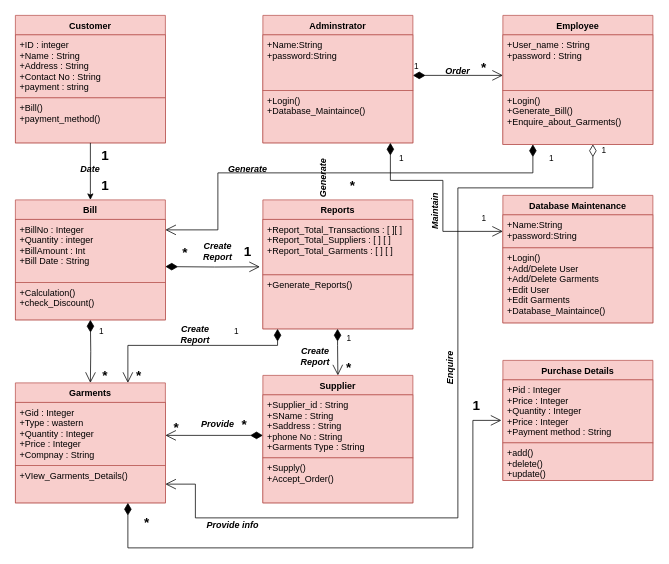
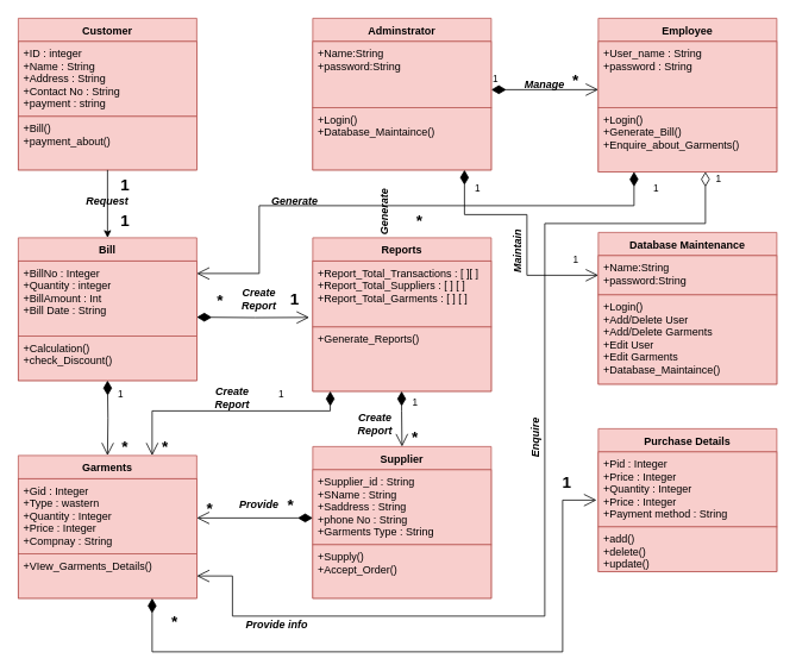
  <mxCell id="0" />
  <mxCell id="1" parent="0" />
  <mxCell id="2" value="Customer" style="swimlane;fontStyle=1;align=center;verticalAlign=top;childLayout=stackLayout;horizontal=1;startSize=26;horizontalStack=0;resizeParent=1;resizeParentMax=0;resizeLast=0;collapsible=1;marginBottom=0;fillColor=#f8cecc;strokeColor=#b85450;" parent="1" vertex="1"><mxGeometry x="20" y="20" width="200" height="170" as="geometry" /></mxCell>
  <mxCell id="3" value="+ID : integer&#10;+Name : String&#10;+Address : String&#10;+Contact No : String&#10;+payment : string&#10;" style="text;strokeColor=#b85450;fillColor=#f8cecc;align=left;verticalAlign=top;spacingLeft=4;spacingRight=4;overflow=hidden;rotatable=0;points=[[0,0.5],[1,0.5]];portConstraint=eastwest;horizontal=1;" parent="2" vertex="1"><mxGeometry y="26" width="200" height="84" as="geometry" /></mxCell>
- <mxCell id="4" value="+Bill()&#10;+payment_method()" style="text;strokeColor=#b85450;fillColor=#f8cecc;align=left;verticalAlign=top;spacingLeft=4;spacingRight=4;overflow=hidden;rotatable=0;points=[[0,0.5],[1,0.5]];portConstraint=eastwest;" parent="2" vertex="1"><mxGeometry y="110" width="200" height="60" as="geometry" /></mxCell>
+ <mxCell id="4" value="+Bill()&#10;+payment_about()" style="text;strokeColor=#b85450;fillColor=#f8cecc;align=left;verticalAlign=top;spacingLeft=4;spacingRight=4;overflow=hidden;rotatable=0;points=[[0,0.5],[1,0.5]];portConstraint=eastwest;" parent="2" vertex="1"><mxGeometry y="110" width="200" height="60" as="geometry" /></mxCell>
  <mxCell id="5" value="" style="endArrow=classic;html=1;rounded=0;entryX=0.5;entryY=0;entryDx=0;entryDy=0;" parent="2" target="16" edge="1"><mxGeometry width="50" height="50" relative="1" as="geometry"><mxPoint x="100" y="170" as="sourcePoint" /><mxPoint x="-30" y="170" as="targetPoint" /></mxGeometry></mxCell>
  <mxCell id="6" value="Employee" style="swimlane;fontStyle=1;align=center;verticalAlign=top;childLayout=stackLayout;horizontal=1;startSize=26;horizontalStack=0;resizeParent=1;resizeParentMax=0;resizeLast=0;collapsible=1;marginBottom=0;fillColor=#f8cecc;strokeColor=#b85450;" parent="1" vertex="1"><mxGeometry x="670" y="20" width="200" height="172" as="geometry" /></mxCell>
  <mxCell id="7" value="+User_name : String&#10;+password : String" style="text;strokeColor=#b85450;fillColor=#f8cecc;align=left;verticalAlign=top;spacingLeft=4;spacingRight=4;overflow=hidden;rotatable=0;points=[[0,0.5],[1,0.5]];portConstraint=eastwest;" parent="6" vertex="1"><mxGeometry y="26" width="200" height="74" as="geometry" /></mxCell>
  <mxCell id="8" value="1" style="endArrow=open;html=1;endSize=12;startArrow=diamondThin;startSize=14;startFill=1;edgeStyle=orthogonalEdgeStyle;align=left;verticalAlign=bottom;rounded=0;" parent="6" edge="1"><mxGeometry x="-1" y="3" relative="1" as="geometry"><mxPoint x="-120" y="80" as="sourcePoint" /><mxPoint y="80" as="targetPoint" /></mxGeometry></mxCell>
  <mxCell id="9" value="+Login()&#10;+Generate_Bill()&#10;+Enquire_about_Garments()" style="text;strokeColor=#b85450;fillColor=#f8cecc;align=left;verticalAlign=top;spacingLeft=4;spacingRight=4;overflow=hidden;rotatable=0;points=[[0,0.5],[1,0.5]];portConstraint=eastwest;" parent="6" vertex="1"><mxGeometry y="100" width="200" height="72" as="geometry" /></mxCell>
  <mxCell id="10" value="Adminstrator" style="swimlane;fontStyle=1;align=center;verticalAlign=top;childLayout=stackLayout;horizontal=1;startSize=26;horizontalStack=0;resizeParent=1;resizeParentMax=0;resizeLast=0;collapsible=1;marginBottom=0;fillColor=#f8cecc;strokeColor=#b85450;" parent="1" vertex="1"><mxGeometry x="350" y="20" width="200" height="170" as="geometry" /></mxCell>
  <mxCell id="11" value="+Name:String&#10;+password:String" style="text;strokeColor=#b85450;fillColor=#f8cecc;align=left;verticalAlign=top;spacingLeft=4;spacingRight=4;overflow=hidden;rotatable=0;points=[[0,0.5],[1,0.5]];portConstraint=eastwest;" parent="10" vertex="1"><mxGeometry y="26" width="200" height="74" as="geometry" /></mxCell>
  <mxCell id="12" value="+Login()&#10;+Database_Maintaince()" style="text;strokeColor=#b85450;fillColor=#f8cecc;align=left;verticalAlign=top;spacingLeft=4;spacingRight=4;overflow=hidden;rotatable=0;points=[[0,0.5],[1,0.5]];portConstraint=eastwest;" parent="10" vertex="1"><mxGeometry y="100" width="200" height="70" as="geometry" /></mxCell>
  <mxCell id="13" value="Supplier" style="swimlane;fontStyle=1;align=center;verticalAlign=top;childLayout=stackLayout;horizontal=1;startSize=26;horizontalStack=0;resizeParent=1;resizeParentMax=0;resizeLast=0;collapsible=1;marginBottom=0;fillColor=#f8cecc;strokeColor=#b85450;" parent="1" vertex="1"><mxGeometry x="350" y="500" width="200" height="170" as="geometry" /></mxCell>
  <mxCell id="14" value="+Supplier_id : String&#10;+SName : String&#10;+Saddress : String&#10;+phone No : String&#10;+Garments Type : String" style="text;strokeColor=#b85450;fillColor=#f8cecc;align=left;verticalAlign=top;spacingLeft=4;spacingRight=4;overflow=hidden;rotatable=0;points=[[0,0.5],[1,0.5]];portConstraint=eastwest;" parent="13" vertex="1"><mxGeometry y="26" width="200" height="84" as="geometry" /></mxCell>
  <mxCell id="15" value="+Supply()&#10;+Accept_Order()" style="text;strokeColor=#b85450;fillColor=#f8cecc;align=left;verticalAlign=top;spacingLeft=4;spacingRight=4;overflow=hidden;rotatable=0;points=[[0,0.5],[1,0.5]];portConstraint=eastwest;" parent="13" vertex="1"><mxGeometry y="110" width="200" height="60" as="geometry" /></mxCell>
  <mxCell id="16" value="Bill" style="swimlane;fontStyle=1;align=center;verticalAlign=top;childLayout=stackLayout;horizontal=1;startSize=26;horizontalStack=0;resizeParent=1;resizeParentMax=0;resizeLast=0;collapsible=1;marginBottom=0;fillColor=#f8cecc;strokeColor=#b85450;" parent="1" vertex="1"><mxGeometry x="20" y="266" width="200" height="160" as="geometry" /></mxCell>
  <mxCell id="17" value="+BillNo : Integer&#10;+Quantity : integer&#10;+BillAmount : Int&#10;+Bill Date : String" style="text;strokeColor=#b85450;fillColor=#f8cecc;align=left;verticalAlign=top;spacingLeft=4;spacingRight=4;overflow=hidden;rotatable=0;points=[[0,0.5],[1,0.5]];portConstraint=eastwest;horizontal=1;" parent="16" vertex="1"><mxGeometry y="26" width="200" height="84" as="geometry" /></mxCell>
  <mxCell id="18" value="+Calculation()&#10;+check_Discount()" style="text;strokeColor=#b85450;fillColor=#f8cecc;align=left;verticalAlign=top;spacingLeft=4;spacingRight=4;overflow=hidden;rotatable=0;points=[[0,0.5],[1,0.5]];portConstraint=eastwest;" parent="16" vertex="1"><mxGeometry y="110" width="200" height="50" as="geometry" /></mxCell>
  <mxCell id="19" value="1" style="endArrow=open;html=1;endSize=12;startArrow=diamondThin;startSize=14;startFill=1;edgeStyle=orthogonalEdgeStyle;align=left;verticalAlign=bottom;rounded=0;entryX=0.5;entryY=0;entryDx=0;entryDy=0;" parent="16" target="23" edge="1"><mxGeometry x="-0.429" y="10" relative="1" as="geometry"><mxPoint x="100" y="160" as="sourcePoint" /><mxPoint x="220" y="160" as="targetPoint" /><mxPoint as="offset" /></mxGeometry></mxCell>
  <mxCell id="20" value="Reports" style="swimlane;fontStyle=1;align=center;verticalAlign=top;childLayout=stackLayout;horizontal=1;startSize=26;horizontalStack=0;resizeParent=1;resizeParentMax=0;resizeLast=0;collapsible=1;marginBottom=0;fillColor=#f8cecc;strokeColor=#b85450;" parent="1" vertex="1"><mxGeometry x="350" y="266" width="200" height="172" as="geometry" /></mxCell>
  <mxCell id="21" value="+Report_Total_Transactions : [ ][ ] &#10;+Report_Total_Suppliers : [ ] [ ]&#10;+Report_Total_Garments : [ ] [ ] " style="text;strokeColor=#b85450;fillColor=#f8cecc;align=left;verticalAlign=top;spacingLeft=4;spacingRight=4;overflow=hidden;rotatable=0;points=[[0,0.5],[1,0.5]];portConstraint=eastwest;" parent="20" vertex="1"><mxGeometry y="26" width="200" height="74" as="geometry" /></mxCell>
  <mxCell id="22" value="+Generate_Reports()&#10;" style="text;strokeColor=#b85450;fillColor=#f8cecc;align=left;verticalAlign=top;spacingLeft=4;spacingRight=4;overflow=hidden;rotatable=0;points=[[0,0.5],[1,0.5]];portConstraint=eastwest;" parent="20" vertex="1"><mxGeometry y="100" width="200" height="72" as="geometry" /></mxCell>
  <mxCell id="23" value="Garments" style="swimlane;fontStyle=1;align=center;verticalAlign=top;childLayout=stackLayout;horizontal=1;startSize=26;horizontalStack=0;resizeParent=1;resizeParentMax=0;resizeLast=0;collapsible=1;marginBottom=0;fillColor=#f8cecc;strokeColor=#b85450;" parent="1" vertex="1"><mxGeometry x="20" y="510" width="200" height="160" as="geometry" /></mxCell>
  <mxCell id="24" value="+Gid : Integer&#10;+Type : wastern &#10;+Quantity : Integer&#10;+Price : Integer&#10;+Compnay : String" style="text;strokeColor=#b85450;fillColor=#f8cecc;align=left;verticalAlign=top;spacingLeft=4;spacingRight=4;overflow=hidden;rotatable=0;points=[[0,0.5],[1,0.5]];portConstraint=eastwest;horizontal=1;" parent="23" vertex="1"><mxGeometry y="26" width="200" height="84" as="geometry" /></mxCell>
  <mxCell id="25" value="+VIew_Garments_Details()" style="text;strokeColor=#b85450;fillColor=#f8cecc;align=left;verticalAlign=top;spacingLeft=4;spacingRight=4;overflow=hidden;rotatable=0;points=[[0,0.5],[1,0.5]];portConstraint=eastwest;" parent="23" vertex="1"><mxGeometry y="110" width="200" height="50" as="geometry" /></mxCell>
  <mxCell id="26" value="Purchase Details" style="swimlane;fontStyle=1;align=center;verticalAlign=top;childLayout=stackLayout;horizontal=1;startSize=26;horizontalStack=0;resizeParent=1;resizeParentMax=0;resizeLast=0;collapsible=1;marginBottom=0;fillColor=#f8cecc;strokeColor=#b85450;" parent="1" vertex="1"><mxGeometry x="670" y="480" width="200" height="160" as="geometry" /></mxCell>
  <mxCell id="27" value="+Pid : Integer&#10;+Price : Integer&#10;+Quantity : Integer &#10;+Price : Integer&#10;+Payment method : String" style="text;strokeColor=#b85450;fillColor=#f8cecc;align=left;verticalAlign=top;spacingLeft=4;spacingRight=4;overflow=hidden;rotatable=0;points=[[0,0.5],[1,0.5]];portConstraint=eastwest;horizontal=1;" parent="26" vertex="1"><mxGeometry y="26" width="200" height="84" as="geometry" /></mxCell>
  <mxCell id="28" value="+add()&#10;+delete()&#10;+update()" style="text;strokeColor=#b85450;fillColor=#f8cecc;align=left;verticalAlign=top;spacingLeft=4;spacingRight=4;overflow=hidden;rotatable=0;points=[[0,0.5],[1,0.5]];portConstraint=eastwest;" parent="26" vertex="1"><mxGeometry y="110" width="200" height="50" as="geometry" /></mxCell>
  <mxCell id="29" value="Database Maintenance" style="swimlane;fontStyle=1;align=center;verticalAlign=top;childLayout=stackLayout;horizontal=1;startSize=26;horizontalStack=0;resizeParent=1;resizeParentMax=0;resizeLast=0;collapsible=1;marginBottom=0;fillColor=#f8cecc;strokeColor=#b85450;" parent="1" vertex="1"><mxGeometry x="670" y="260" width="200" height="170" as="geometry" /></mxCell>
  <mxCell id="30" value="+Name:String&#10;+password:String" style="text;strokeColor=#b85450;fillColor=#f8cecc;align=left;verticalAlign=top;spacingLeft=4;spacingRight=4;overflow=hidden;rotatable=0;points=[[0,0.5],[1,0.5]];portConstraint=eastwest;" parent="29" vertex="1"><mxGeometry y="26" width="200" height="44" as="geometry" /></mxCell>
  <mxCell id="31" value="+Login()&#10;+Add/Delete User&#10;+Add/Delete Garments&#10;+Edit User&#10;+Edit Garments&#10;+Database_Maintaince()" style="text;strokeColor=#b85450;fillColor=#f8cecc;align=left;verticalAlign=top;spacingLeft=4;spacingRight=4;overflow=hidden;rotatable=0;points=[[0,0.5],[1,0.5]];portConstraint=eastwest;" parent="29" vertex="1"><mxGeometry y="70" width="200" height="100" as="geometry" /></mxCell>
  <mxCell id="32" value="&lt;font style=&quot;font-size: 18px;&quot;&gt;&lt;b&gt;*&lt;/b&gt;&lt;/font&gt;" style="text;html=1;strokeColor=none;fillColor=none;align=center;verticalAlign=middle;whiteSpace=wrap;rounded=0;" parent="1" vertex="1"><mxGeometry x="610" y="70" width="70" height="40" as="geometry" /></mxCell>
  <mxCell id="33" value="&lt;font style=&quot;font-size: 18px;&quot;&gt;&lt;b&gt;*&lt;/b&gt;&lt;/font&gt;" style="text;html=1;strokeColor=none;fillColor=none;align=center;verticalAlign=middle;whiteSpace=wrap;rounded=0;" parent="1" vertex="1"><mxGeometry x="460" y="232" width="20" height="30" as="geometry" /></mxCell>
  <mxCell id="34" value="1" style="endArrow=open;html=1;endSize=12;startArrow=diamondThin;startSize=14;startFill=1;edgeStyle=orthogonalEdgeStyle;align=left;verticalAlign=bottom;rounded=0;entryX=0;entryY=0.5;entryDx=0;entryDy=0;" parent="1" target="30" edge="1"><mxGeometry x="-0.776" y="10" relative="1" as="geometry"><mxPoint x="520" y="190" as="sourcePoint" /><mxPoint x="640" y="190" as="targetPoint" /><Array as="points"><mxPoint x="520" y="240" /><mxPoint x="590" y="240" /><mxPoint x="590" y="308" /></Array><mxPoint as="offset" /></mxGeometry></mxCell>
  <mxCell id="35" value="&lt;font style=&quot;font-size: 18px;&quot;&gt;&lt;b&gt;1&lt;/b&gt;&lt;/font&gt;" style="text;html=1;strokeColor=none;fillColor=none;align=center;verticalAlign=middle;whiteSpace=wrap;rounded=0;" parent="1" vertex="1"><mxGeometry x="130" y="192" width="20" height="30" as="geometry" /></mxCell>
  <mxCell id="36" value="&lt;font style=&quot;font-size: 18px;&quot;&gt;&lt;b&gt;1&lt;/b&gt;&lt;/font&gt;" style="text;html=1;strokeColor=none;fillColor=none;align=center;verticalAlign=middle;whiteSpace=wrap;rounded=0;" parent="1" vertex="1"><mxGeometry x="130" y="232" width="20" height="30" as="geometry" /></mxCell>
  <mxCell id="37" value="&lt;font style=&quot;font-size: 18px;&quot;&gt;&lt;b&gt;*&lt;/b&gt;&lt;/font&gt;" style="text;html=1;strokeColor=none;fillColor=none;align=center;verticalAlign=middle;whiteSpace=wrap;rounded=0;" parent="1" vertex="1"><mxGeometry x="105" y="480" width="70" height="40" as="geometry" /></mxCell>
  <mxCell id="38" value="&lt;b&gt;&lt;font style=&quot;font-size: 18px;&quot;&gt;*&lt;/font&gt;&lt;/b&gt;" style="endArrow=open;html=1;endSize=12;startArrow=diamondThin;startSize=14;startFill=1;edgeStyle=orthogonalEdgeStyle;align=left;verticalAlign=bottom;rounded=0;exitX=0.75;exitY=1;exitDx=0;exitDy=0;" parent="1" source="23" edge="1"><mxGeometry x="-0.78" y="20" relative="1" as="geometry"><mxPoint x="530" y="440" as="sourcePoint" /><mxPoint x="668" y="560" as="targetPoint" /><mxPoint as="offset" /><Array as="points"><mxPoint x="170" y="730" /><mxPoint x="630" y="730" /><mxPoint x="630" y="560" /></Array></mxGeometry></mxCell>
  <mxCell id="39" value="1" style="endArrow=open;html=1;endSize=12;startArrow=diamondThin;startSize=14;startFill=1;edgeStyle=orthogonalEdgeStyle;align=left;verticalAlign=bottom;rounded=0;" parent="1" edge="1"><mxGeometry x="-0.286" y="10" relative="1" as="geometry"><mxPoint x="449.57" y="438" as="sourcePoint" /><mxPoint x="450" y="500" as="targetPoint" /><mxPoint as="offset" /><Array as="points"><mxPoint x="450" y="460" /><mxPoint x="450" y="460" /></Array></mxGeometry></mxCell>
  <mxCell id="40" value="&lt;font style=&quot;font-size: 18px;&quot;&gt;&lt;b&gt;*&lt;/b&gt;&lt;/font&gt;" style="text;html=1;strokeColor=none;fillColor=none;align=center;verticalAlign=middle;whiteSpace=wrap;rounded=0;" parent="1" vertex="1"><mxGeometry x="430" y="470" width="70" height="40" as="geometry" /></mxCell>
  <mxCell id="41" value="1" style="endArrow=open;html=1;endSize=12;startArrow=diamondThin;startSize=14;startFill=1;edgeStyle=orthogonalEdgeStyle;align=left;verticalAlign=bottom;rounded=0;entryX=0.75;entryY=0;entryDx=0;entryDy=0;" parent="1" target="23" edge="1"><mxGeometry x="-0.399" y="-10" relative="1" as="geometry"><mxPoint x="369.57" y="438" as="sourcePoint" /><mxPoint x="370" y="500" as="targetPoint" /><mxPoint as="offset" /><Array as="points"><mxPoint x="370" y="460" /><mxPoint x="170" y="460" /></Array></mxGeometry></mxCell>
  <mxCell id="42" value="&lt;font style=&quot;font-size: 18px;&quot;&gt;&lt;b&gt;*&lt;/b&gt;&lt;/font&gt;" style="text;html=1;strokeColor=none;fillColor=none;align=center;verticalAlign=middle;whiteSpace=wrap;rounded=0;" parent="1" vertex="1"><mxGeometry x="150" y="480" width="70" height="40" as="geometry" /></mxCell>
  <mxCell id="43" value="&lt;font style=&quot;font-size: 11px;&quot;&gt;1&lt;/font&gt;" style="text;html=1;strokeColor=none;fillColor=none;align=center;verticalAlign=middle;whiteSpace=wrap;rounded=0;" parent="1" vertex="1"><mxGeometry x="610" y="270" width="70" height="40" as="geometry" /></mxCell>
  <mxCell id="44" value="&lt;font style=&quot;font-size: 18px;&quot;&gt;&lt;b&gt;*&lt;/b&gt;&lt;/font&gt;" style="endArrow=open;html=1;endSize=12;startArrow=diamondThin;startSize=14;startFill=1;edgeStyle=orthogonalEdgeStyle;align=left;verticalAlign=bottom;rounded=0;entryX=-0.02;entryY=0.855;entryDx=0;entryDy=0;exitX=0.498;exitY=1.014;exitDx=0;exitDy=0;exitPerimeter=0;entryPerimeter=0;" parent="1" target="21" edge="1"><mxGeometry x="-0.683" y="5" relative="1" as="geometry"><mxPoint x="220" y="354.98" as="sourcePoint" /><mxPoint x="220.4" y="430" as="targetPoint" /><mxPoint x="1" as="offset" /></mxGeometry></mxCell>
  <mxCell id="45" value="&lt;font style=&quot;font-size: 18px;&quot;&gt;&lt;b&gt;1&lt;/b&gt;&lt;/font&gt;" style="text;html=1;strokeColor=none;fillColor=none;align=center;verticalAlign=middle;whiteSpace=wrap;rounded=0;" parent="1" vertex="1"><mxGeometry x="300" y="320" width="60" height="30" as="geometry" /></mxCell>
  <mxCell id="46" value="1" style="endArrow=open;html=1;endSize=12;startArrow=diamondThin;startSize=14;startFill=1;edgeStyle=orthogonalEdgeStyle;align=left;verticalAlign=bottom;rounded=0;entryX=1;entryY=0.25;entryDx=0;entryDy=0;" parent="1" target="16" edge="1"><mxGeometry x="-0.907" y="20" relative="1" as="geometry"><mxPoint x="710" y="192" as="sourcePoint" /><mxPoint x="830" y="192" as="targetPoint" /><Array as="points"><mxPoint x="710" y="230" /><mxPoint x="290" y="230" /><mxPoint x="290" y="306" /></Array><mxPoint as="offset" /></mxGeometry></mxCell>
  <mxCell id="47" value="&lt;font style=&quot;font-size: 18px;&quot;&gt;&lt;b&gt;1&lt;/b&gt;&lt;/font&gt;" style="text;html=1;strokeColor=none;fillColor=none;align=center;verticalAlign=middle;whiteSpace=wrap;rounded=0;" parent="1" vertex="1"><mxGeometry x="600" y="520" width="70" height="40" as="geometry" /></mxCell>
- <mxCell id="48" value="&lt;b&gt;&lt;i&gt;Order&lt;/i&gt;&lt;/b&gt;" style="text;html=1;strokeColor=none;fillColor=none;align=center;verticalAlign=middle;whiteSpace=wrap;rounded=0;" parent="1" vertex="1"><mxGeometry x="580" y="80" width="60" height="30" as="geometry" /></mxCell>
- <mxCell id="49" value="&lt;b&gt;&lt;i&gt;Date&lt;/i&gt;&lt;/b&gt;" style="text;html=1;strokeColor=none;fillColor=none;align=center;verticalAlign=middle;whiteSpace=wrap;rounded=0;" parent="1" vertex="1"><mxGeometry x="90" y="210" width="60" height="30" as="geometry" /></mxCell>
+ <mxCell id="48" value="&lt;b&gt;&lt;i&gt;Manage&lt;/i&gt;&lt;/b&gt;" style="text;html=1;strokeColor=none;fillColor=none;align=center;verticalAlign=middle;whiteSpace=wrap;rounded=0;" parent="1" vertex="1"><mxGeometry x="580" y="80" width="60" height="30" as="geometry" /></mxCell>
+ <mxCell id="49" value="&lt;b&gt;&lt;i&gt;Request&lt;/i&gt;&lt;/b&gt;" style="text;html=1;strokeColor=none;fillColor=none;align=center;verticalAlign=middle;whiteSpace=wrap;rounded=0;" parent="1" vertex="1"><mxGeometry x="90" y="210" width="60" height="30" as="geometry" /></mxCell>
  <mxCell id="50" value="&lt;b&gt;&lt;i&gt;Generate&lt;/i&gt;&lt;/b&gt;" style="text;html=1;strokeColor=none;fillColor=none;align=center;verticalAlign=middle;whiteSpace=wrap;rounded=0;" vertex="1" parent="1"><mxGeometry x="300" y="210" width="60" height="30" as="geometry" /></mxCell>
  <mxCell id="51" value="&lt;b&gt;&lt;i&gt;Maintain&lt;/i&gt;&lt;/b&gt;" style="text;html=1;strokeColor=none;fillColor=none;align=center;verticalAlign=middle;whiteSpace=wrap;rounded=0;rotation=-90;" vertex="1" parent="1"><mxGeometry x="550" y="266" width="60" height="30" as="geometry" /></mxCell>
  <mxCell id="52" value="&lt;b&gt;&lt;i&gt;Provide&lt;/i&gt;&lt;/b&gt;" style="text;html=1;strokeColor=none;fillColor=none;align=center;verticalAlign=middle;whiteSpace=wrap;rounded=0;" vertex="1" parent="1"><mxGeometry x="260" y="550" width="60" height="30" as="geometry" /></mxCell>
  <mxCell id="53" value="&lt;b&gt;&lt;i&gt;Create Report&lt;/i&gt;&lt;/b&gt;" style="text;html=1;strokeColor=none;fillColor=none;align=center;verticalAlign=middle;whiteSpace=wrap;rounded=0;" vertex="1" parent="1"><mxGeometry x="260" y="320" width="60" height="30" as="geometry" /></mxCell>
  <mxCell id="54" value="&lt;b&gt;&lt;i&gt;Create Report&lt;/i&gt;&lt;/b&gt;" style="text;html=1;strokeColor=none;fillColor=none;align=center;verticalAlign=middle;whiteSpace=wrap;rounded=0;" vertex="1" parent="1"><mxGeometry x="230" y="430" width="60" height="30" as="geometry" /></mxCell>
  <mxCell id="55" value="&lt;b&gt;&lt;i&gt;Create Report&lt;/i&gt;&lt;/b&gt;" style="text;html=1;strokeColor=none;fillColor=none;align=center;verticalAlign=middle;whiteSpace=wrap;rounded=0;" vertex="1" parent="1"><mxGeometry x="390" y="460" width="60" height="30" as="geometry" /></mxCell>
  <mxCell id="56" value="1" style="endArrow=open;html=1;endSize=12;startArrow=diamondThin;startSize=14;startFill=0;edgeStyle=orthogonalEdgeStyle;align=left;verticalAlign=bottom;rounded=0;entryX=1;entryY=0.5;entryDx=0;entryDy=0;" edge="1" parent="1" target="25"><mxGeometry x="-0.969" y="10" relative="1" as="geometry"><mxPoint x="790" y="192" as="sourcePoint" /><mxPoint x="950" y="192" as="targetPoint" /><Array as="points"><mxPoint x="790" y="250" /><mxPoint x="610" y="250" /><mxPoint x="610" y="690" /><mxPoint x="260" y="690" /><mxPoint x="260" y="645" /></Array><mxPoint as="offset" /></mxGeometry></mxCell>
  <mxCell id="57" value="&lt;font style=&quot;font-size: 18px;&quot;&gt;&lt;b style=&quot;&quot;&gt;*&lt;/b&gt;&lt;/font&gt;" style="endArrow=open;html=1;endSize=12;startArrow=diamondThin;startSize=14;startFill=1;edgeStyle=orthogonalEdgeStyle;align=left;verticalAlign=bottom;rounded=0;exitX=0;exitY=0.643;exitDx=0;exitDy=0;exitPerimeter=0;" edge="1" parent="1" source="14"><mxGeometry x="-0.538" relative="1" as="geometry"><mxPoint x="130" y="436" as="sourcePoint" /><mxPoint x="220" y="580" as="targetPoint" /><mxPoint as="offset" /><Array as="points"><mxPoint x="220" y="580" /></Array></mxGeometry></mxCell>
  <mxCell id="58" value="&lt;font style=&quot;font-size: 18px;&quot;&gt;&lt;b&gt;*&lt;/b&gt;&lt;/font&gt;" style="text;html=1;strokeColor=none;fillColor=none;align=center;verticalAlign=middle;whiteSpace=wrap;rounded=0;" vertex="1" parent="1"><mxGeometry x="200" y="550" width="70" height="40" as="geometry" /></mxCell>
  <mxCell id="59" value="&lt;b&gt;&lt;i&gt;Enquire&lt;/i&gt;&lt;/b&gt;" style="text;html=1;strokeColor=none;fillColor=none;align=center;verticalAlign=middle;whiteSpace=wrap;rounded=0;rotation=-90;" vertex="1" parent="1"><mxGeometry x="570" y="475" width="60" height="30" as="geometry" /></mxCell>
  <mxCell id="60" value="&lt;b&gt;&lt;i&gt;Generate&lt;/i&gt;&lt;/b&gt;" style="text;html=1;strokeColor=none;fillColor=none;align=center;verticalAlign=middle;whiteSpace=wrap;rounded=0;rotation=-90;" vertex="1" parent="1"><mxGeometry x="400" y="222" width="60" height="30" as="geometry" /></mxCell>
  <mxCell id="61" value="&lt;b&gt;&lt;i&gt;Provide info&lt;/i&gt;&lt;/b&gt;" style="text;html=1;strokeColor=none;fillColor=none;align=center;verticalAlign=middle;whiteSpace=wrap;rounded=0;" vertex="1" parent="1"><mxGeometry x="265" y="685" width="90" height="30" as="geometry" /></mxCell>
